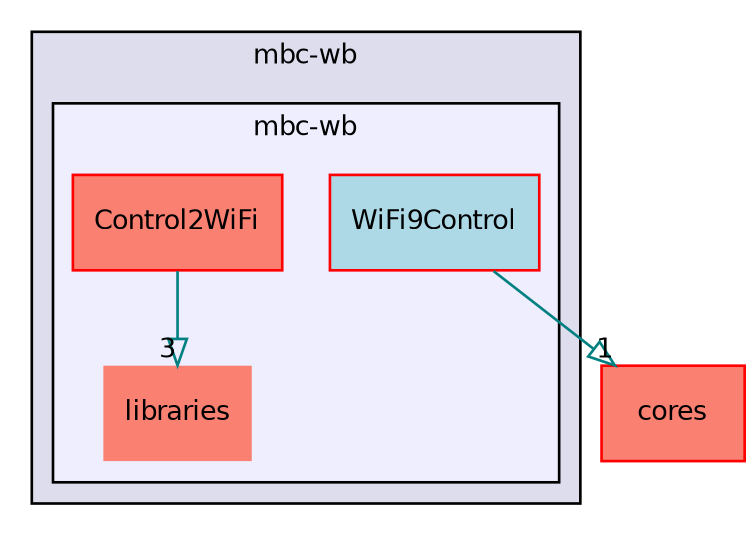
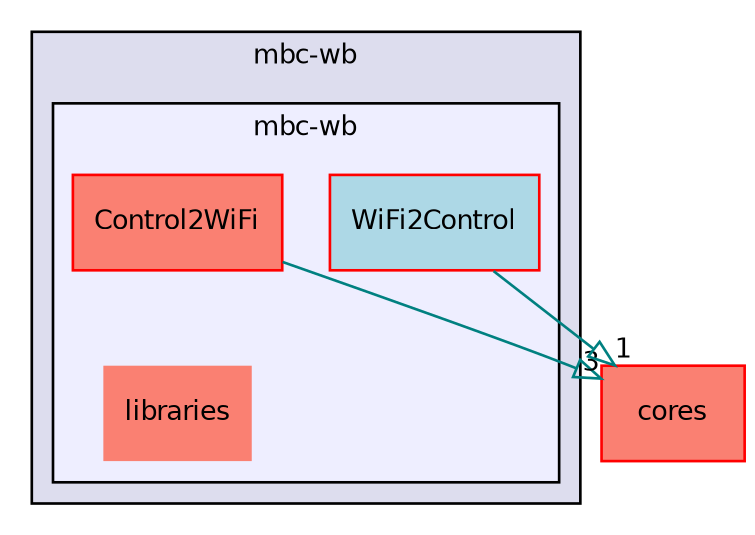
  digraph {
    compound=true
    node [fillcolor=salmon fontname=Helvetica fontsize=10 shape=box style=filled color=red]
    edge [arrowhead=onormal color=teal labeldistance=1.5 labelfontname=Helvetica labelfontsize=10]
    n1 [label=libraries shape=plaintext color=""]
    n2 [label=Control2WiFi]
-   n3 [fillcolor=lightblue label=WiFi9Control]
+   n3 [fillcolor=lightblue label=WiFi2Control]
    n4 [label=cores]
    subgraph cluster_1 {
      bgcolor="#ddddee"
      fontname=Helvetica
      fontsize=10
      label="mbc-wb"
      pencolor=black
      subgraph cluster_2 {
        bgcolor="#eeeeff"
        fontname=Helvetica
        fontsize=10
        label="mbc-wb"
        pencolor=black
        n1
        n2
        n3
      }
    }
-   n2 -> n1 [headlabel=3]
+   n2 -> n4 [headlabel=3]
    n3 -> n4 [headlabel=1]
  }
